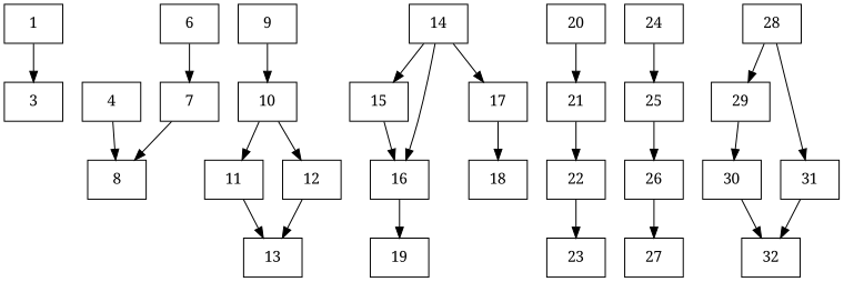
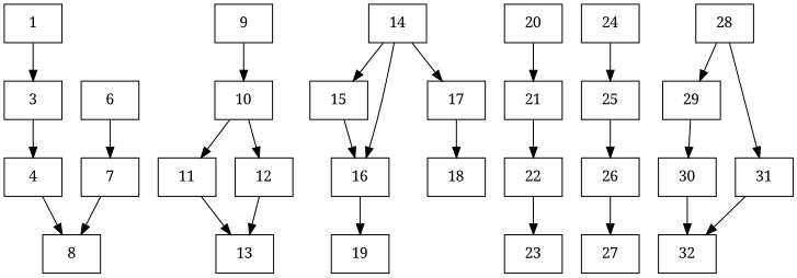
  digraph {
    fontname="Noto Serif"
    node [fontname="Noto Serif" shape=box]
    edge [fontname="Noto Serif"]
    n1 [label=1]
    n2 [label=3]
    n3 [label=4]
    n4 [label=6]
    n5 [label=7]
    n6 [label=8]
    n7 [label=9]
    n8 [label=10]
    n9 [label=11]
    n10 [label=12]
    n11 [label=13]
    n12 [label=14]
    n13 [label=15]
    n14 [label=16]
    n15 [label=17]
    n16 [label=19]
    n17 [label=18]
    n18 [label=20]
    n19 [label=21]
    n20 [label=22]
    n21 [label=23]
    n22 [label=24]
    n23 [label=25]
    n24 [label=26]
    n25 [label=27]
    n26 [label=28]
    n27 [label=29]
    n28 [label=31]
    n29 [label=30]
    n30 [label=32]
    n1 -> n2
+   n2 -> n3
    n3 -> n6
    n4 -> n5
    n5 -> n6
    n7 -> n8
    n8 -> n9
    n8 -> n10
    n9 -> n11
    n10 -> n11
    n12 -> n13
    n12 -> n14
    n12 -> n15
    n13 -> n14
    n14 -> n16
    n15 -> n17
    n18 -> n19
    n19 -> n20
    n20 -> n21
    n22 -> n23
    n23 -> n24
    n24 -> n25
    n26 -> n27
    n26 -> n28
    n27 -> n29
    n28 -> n30
    n29 -> n30
  }
